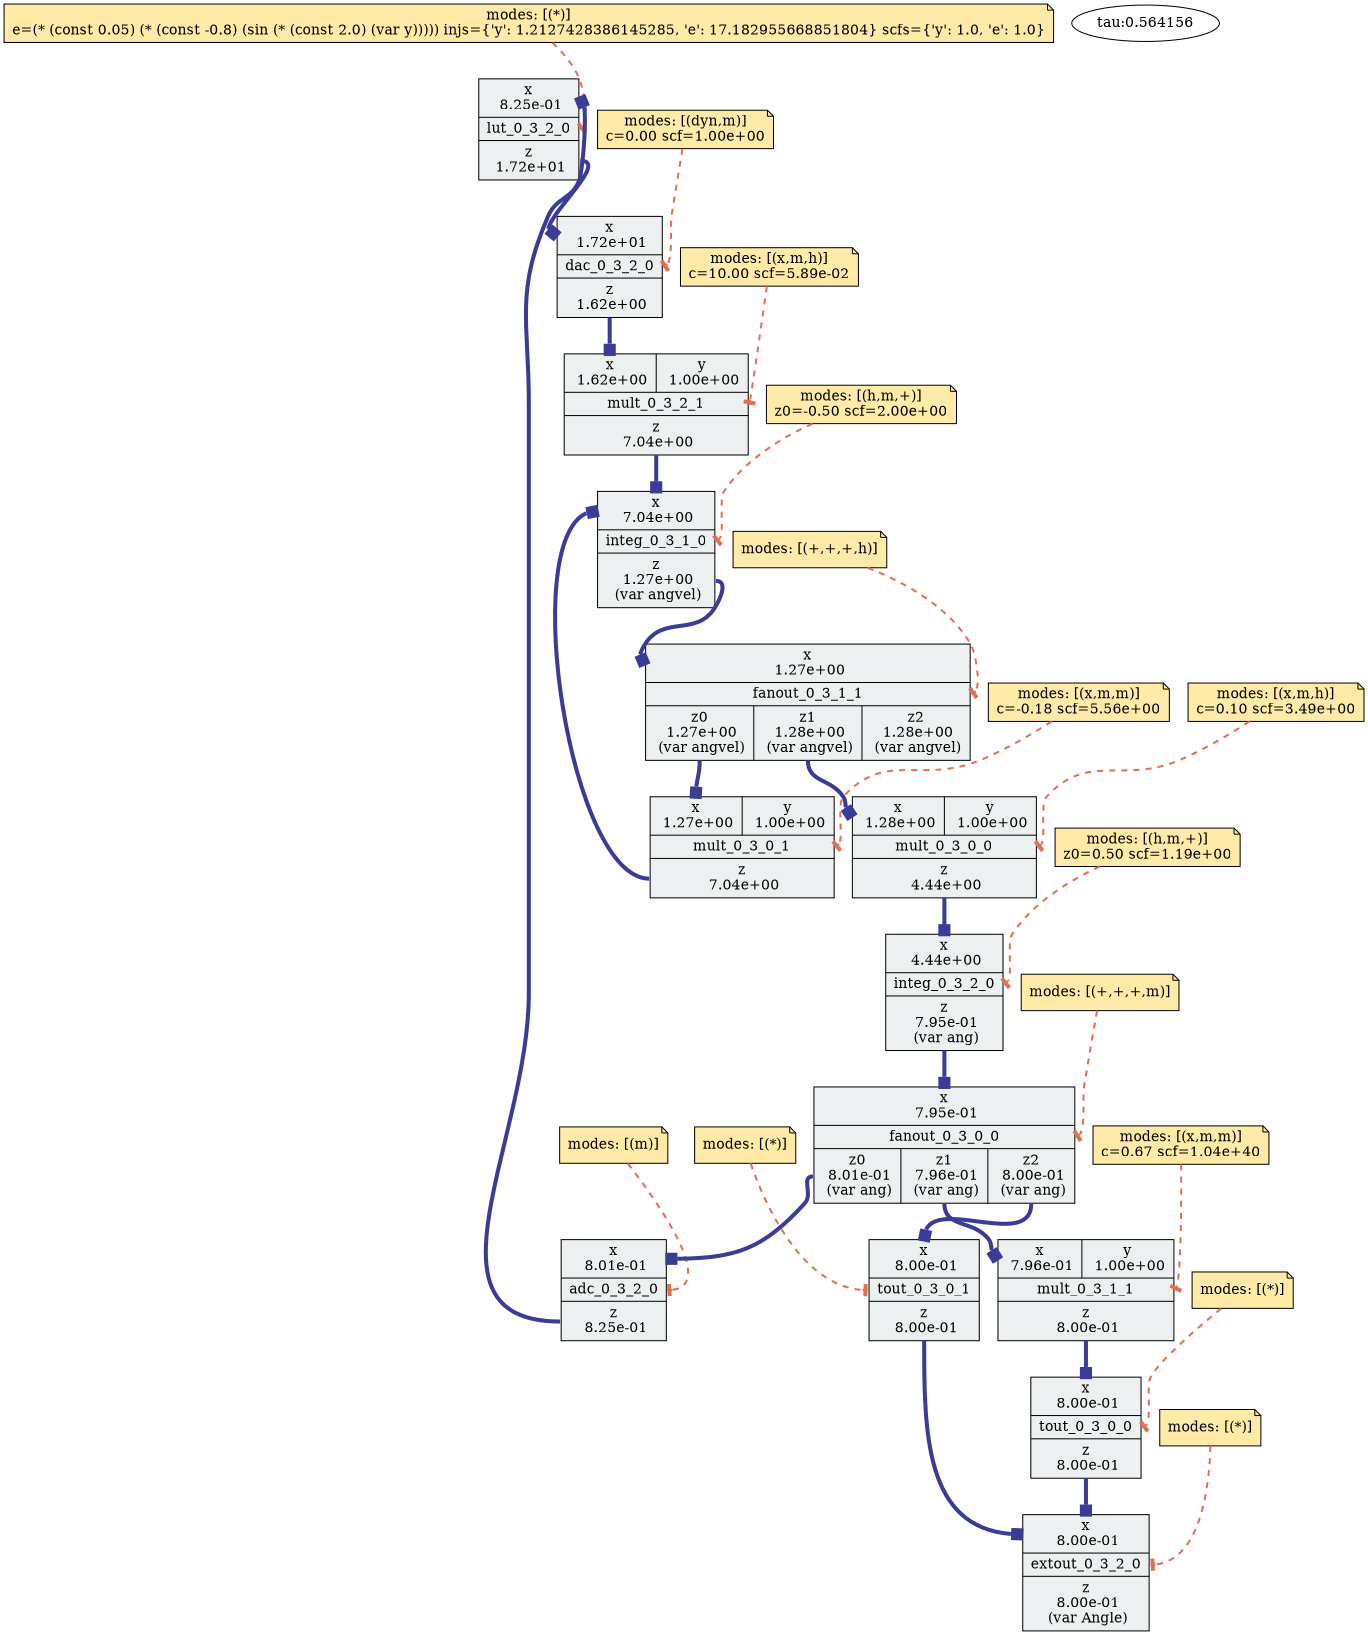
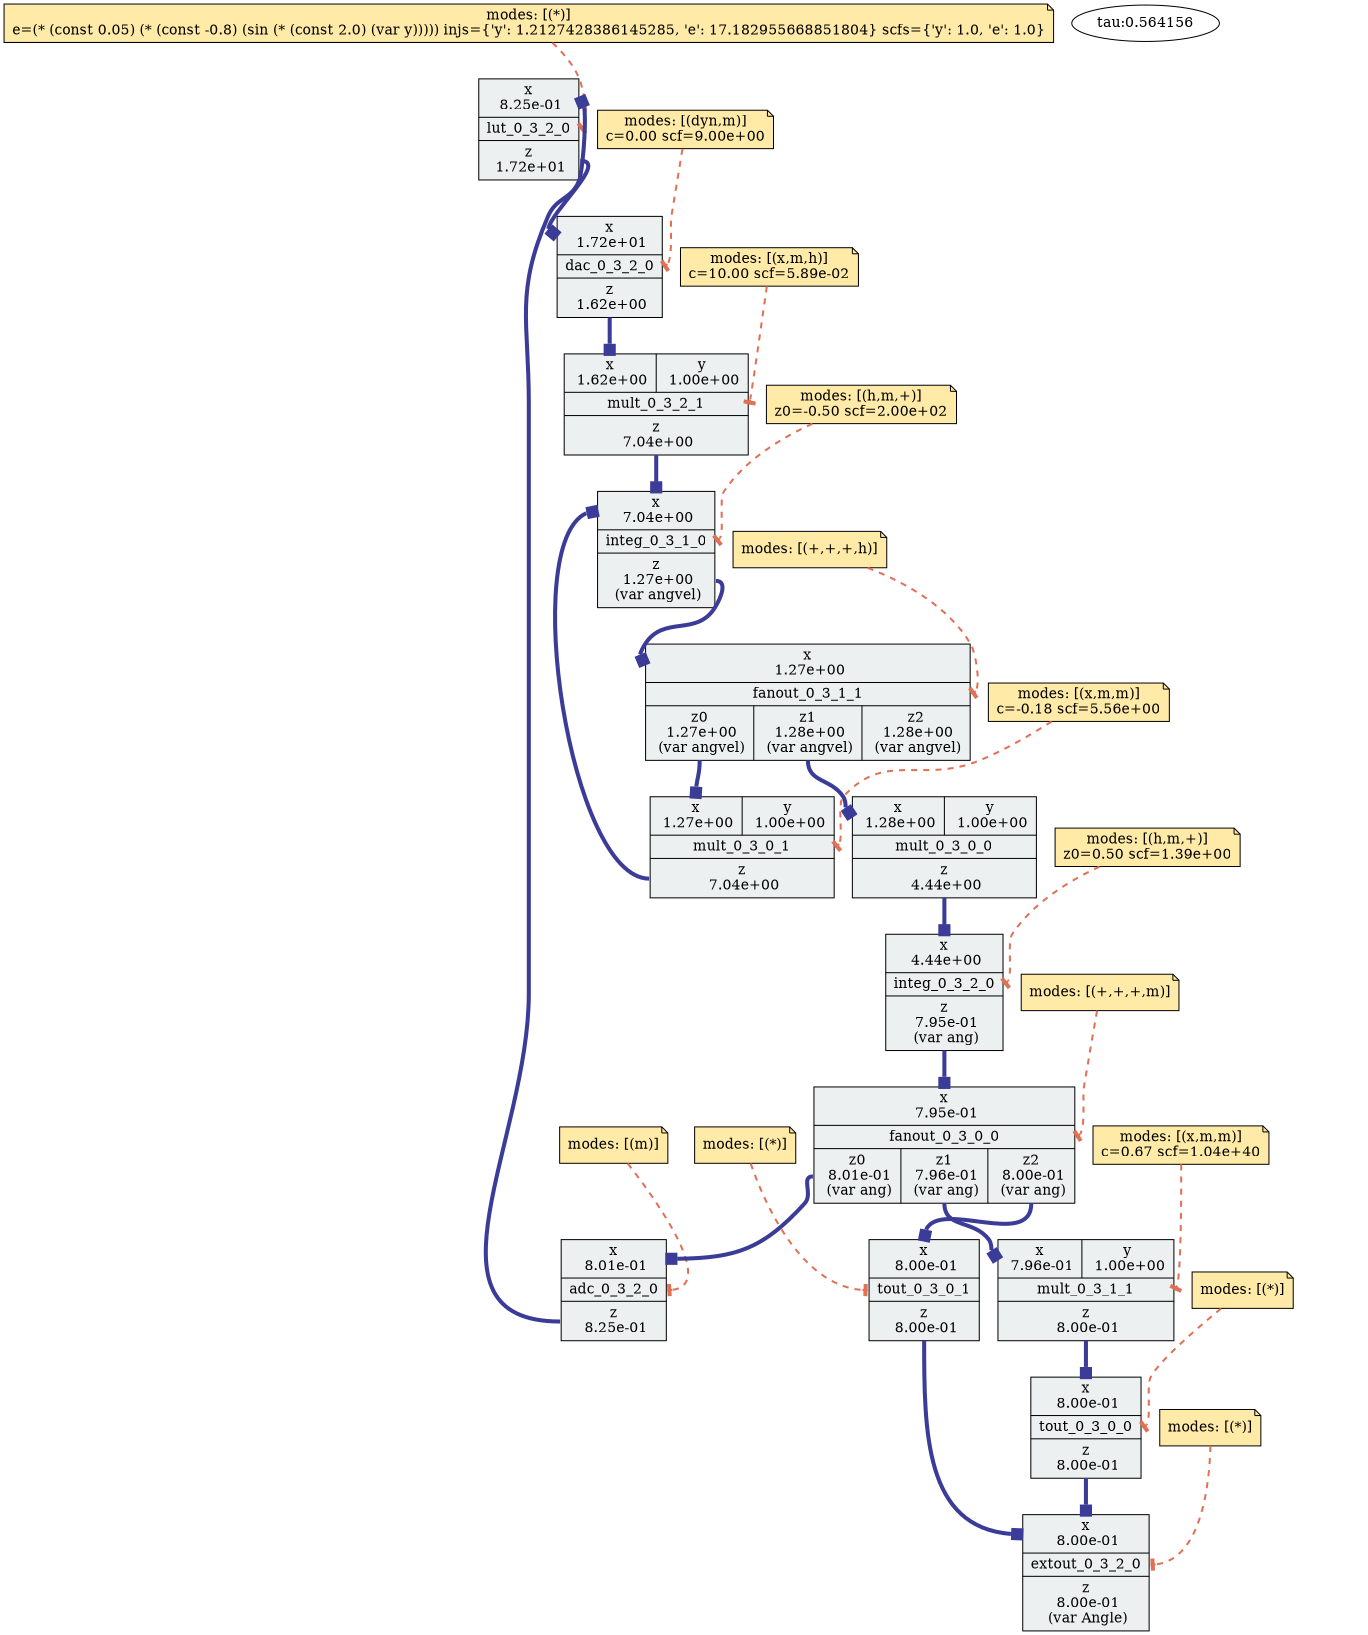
  digraph {
    shape=record
    splines=true
    node [fillcolor="#ecf0f1" shape=record style=filled]
    edge [arrowhead=box arrowtail=normal color="#3B3B98" headport=x penwidth=4]
    n1 [label="{{<x> x\n 8.25e-01} |<block> lut_0_3_2_0| {<z> z\n 1.72e+01}}"]
    n2 [label="{{<x> x\n 1.72e+01} |<block> dac_0_3_2_0| {<z> z\n 1.62e+00}}"]
    n3 [label="{{<x> x\n 1.62e+00|<y> y\n 1.00e+00} |<block> mult_0_3_2_1| {<z> z\n 7.04e+00}}"]
    n4 [fillcolor="#ffeaa7" label="\modes: [(*)]\ne=(* (const 0.05) (* (const -0.8) (sin (* (const 2.0) (var y))))) injs={'y': 1.2127428386145285, 'e': 17.182955668851804} scfs={'y': 1.0, 'e': 1.0}" shape=note]
    n5 [label="{{<x> x\n 8.01e-01} |<block> adc_0_3_2_0| {<z> z\n 8.25e-01}}"]
    n6 [fillcolor="#ffeaa7" label="\modes: [(m)]" shape=note]
    n7 [label="{{<x> x\n 7.04e+00} |<block> integ_0_3_1_0| {<z> z\n 1.27e+00\n (var angvel)}}"]
-   n8 [fillcolor="#ffeaa7" label="\modes: [(dyn,m)]\nc=0.00 scf=1.00e+00" shape=note]
+   n8 [fillcolor="#ffeaa7" label="\modes: [(dyn,m)]\nc=0.00 scf=9.00e+00" shape=note]
    n9 [label="{{<x> x\n 1.27e+00} |<block> fanout_0_3_1_1| {<z0> z0\n 1.27e+00\n (var angvel)|<z1> z1\n 1.28e+00\n (var angvel)|<z2> z2\n 1.28e+00\n (var angvel)}}"]
    n10 [label="{{<x> x\n 1.27e+00|<y> y\n 1.00e+00} |<block> mult_0_3_0_1| {<z> z\n 7.04e+00}}"]
    n11 [label="{{<x> x\n 1.28e+00|<y> y\n 1.00e+00} |<block> mult_0_3_0_0| {<z> z\n 4.44e+00}}"]
-   n12 [fillcolor="#ffeaa7" label="\modes: [(h,m,+)]\nz0=-0.50 scf=2.00e+00" shape=note]
+   n12 [fillcolor="#ffeaa7" label="\modes: [(h,m,+)]\nz0=-0.50 scf=2.00e+02" shape=note]
    n13 [label="{{<x> x\n 4.44e+00} |<block> integ_0_3_2_0| {<z> z\n 7.95e-01\n (var ang)}}"]
    n14 [label="{{<x> x\n 7.95e-01} |<block> fanout_0_3_0_0| {<z0> z0\n 8.01e-01\n (var ang)|<z1> z1\n 7.96e-01\n (var ang)|<z2> z2\n 8.00e-01\n (var ang)}}"]
    n15 [label="{{<x> x\n 7.96e-01|<y> y\n 1.00e+00} |<block> mult_0_3_1_1| {<z> z\n 8.00e-01}}"]
    n16 [label="{{<x> x\n 8.00e-01} |<block> tout_0_3_0_1| {<z> z\n 8.00e-01}}"]
-   n17 [fillcolor="#ffeaa7" label="\modes: [(h,m,+)]\nz0=0.50 scf=1.19e+00" shape=note]
+   n17 [fillcolor="#ffeaa7" label="\modes: [(h,m,+)]\nz0=0.50 scf=1.39e+00" shape=note]
    n18 [fillcolor="#ffeaa7" label="\modes: [(x,m,m)]\nc=-0.18 scf=5.56e+00" shape=note]
    n19 [fillcolor="#ffeaa7" label="\modes: [(x,m,h)]\nc=10.00 scf=5.89e-02" shape=note]
-   n20 [fillcolor="#ffeaa7" label="\modes: [(x,m,h)]\nc=0.10 scf=3.49e+00" shape=note]
    n21 [label="{{<x> x\n 8.00e-01} |<block> tout_0_3_0_0| {<z> z\n 8.00e-01}}"]
    n22 [label="{{<x> x\n 8.00e-01} |<block> extout_0_3_2_0| {<z> z\n 8.00e-01\n (var Angle)}}"]
    n23 [fillcolor="#ffeaa7" label="\modes: [(x,m,m)]\nc=0.67 scf=1.04e+40" shape=note]
    n24 [fillcolor="#ffeaa7" label="\modes: [(*)]" shape=note]
    n25 [fillcolor="#ffeaa7" label="\modes: [(+,+,+,h)]" shape=note]
    n26 [fillcolor="#ffeaa7" label="\modes: [(+,+,+,m)]" shape=note]
    n27 [fillcolor="#ffeaa7" label="\modes: [(*)]" shape=note]
    n28 [fillcolor="#ffeaa7" label="\modes: [(*)]" shape=note]
    n29 [label="tau:0.564156" fillcolor="" shape="" style=""]
    n1 -> n2 [tailport=z]
    n2 -> n3 [tailport=z]
    n3 -> n7 [tailport=z]
    n4 -> n1 [arrowhead=tee color="#e17055" headport=block penwidth=2 style=dashed]
    n5 -> n1 [tailport=z]
    n6 -> n5 [arrowhead=tee color="#e17055" headport=block penwidth=2 style=dashed]
    n7 -> n9 [tailport=z]
    n8 -> n2 [arrowhead=tee color="#e17055" headport=block penwidth=2 style=dashed]
    n9 -> n10 [tailport=z0]
    n9 -> n11 [tailport=z1]
    n10 -> n7 [tailport=z]
    n11 -> n13 [tailport=z]
    n12 -> n7 [arrowhead=tee color="#e17055" headport=block penwidth=2 style=dashed]
    n13 -> n14 [tailport=z]
    n14 -> n5 [tailport=z0]
    n14 -> n15 [tailport=z1]
    n14 -> n16 [tailport=z2]
    n15 -> n21 [tailport=z]
    n16 -> n22 [tailport=z]
    n17 -> n13 [arrowhead=tee color="#e17055" headport=block penwidth=2 style=dashed]
    n18 -> n10 [arrowhead=tee color="#e17055" headport=block penwidth=2 style=dashed]
    n19 -> n3 [arrowhead=tee color="#e17055" headport=block penwidth=2 style=dashed]
-   n20 -> n11 [arrowhead=tee color="#e17055" headport=block penwidth=2 style=dashed]
    n21 -> n22 [tailport=z]
    n23 -> n15 [arrowhead=tee color="#e17055" headport=block penwidth=2 style=dashed]
    n24 -> n22 [arrowhead=tee color="#e17055" headport=block penwidth=2 style=dashed]
    n25 -> n9 [arrowhead=tee color="#e17055" headport=block penwidth=2 style=dashed]
    n26 -> n14 [arrowhead=tee color="#e17055" headport=block penwidth=2 style=dashed]
    n27 -> n21 [arrowhead=tee color="#e17055" headport=block penwidth=2 style=dashed]
    n28 -> n16 [arrowhead=tee color="#e17055" headport=block penwidth=2 style=dashed]
  }
